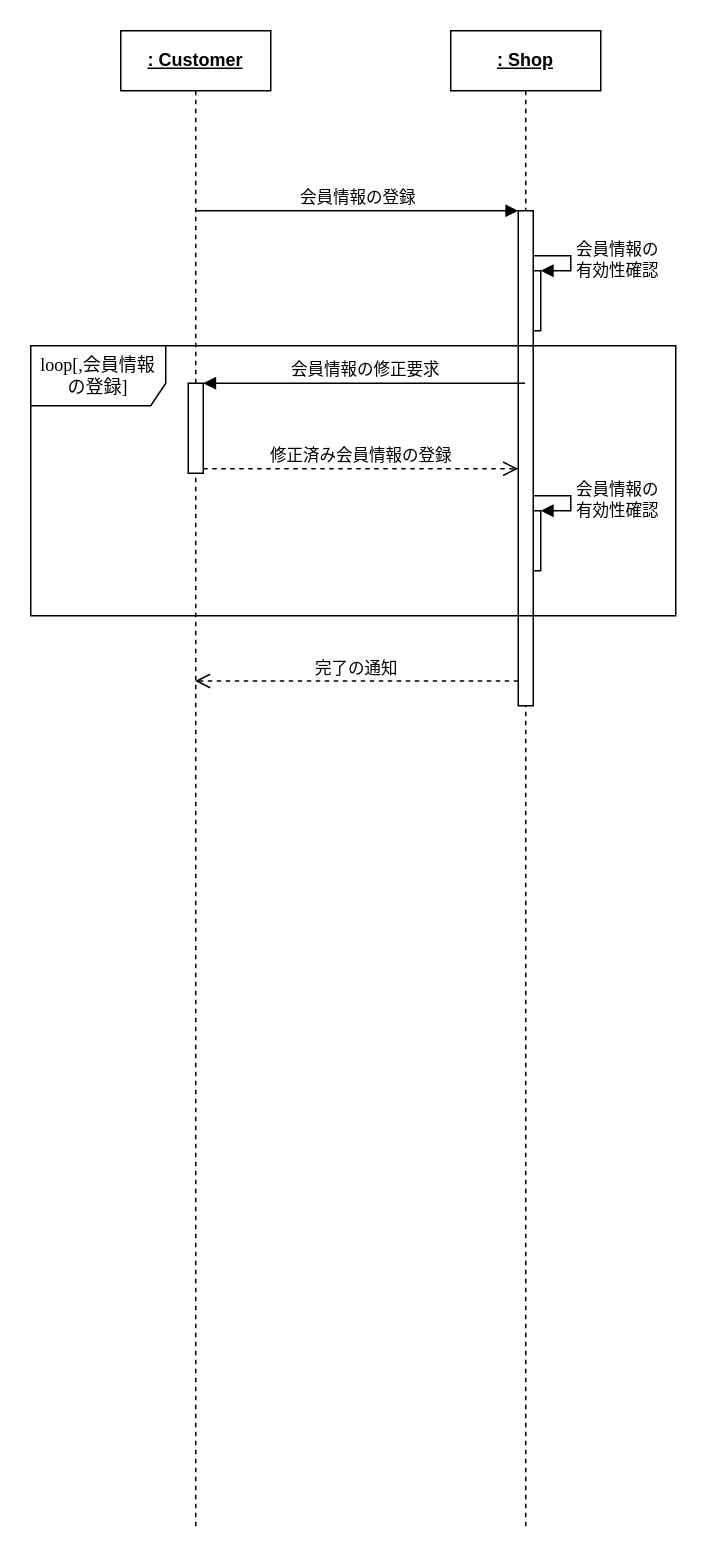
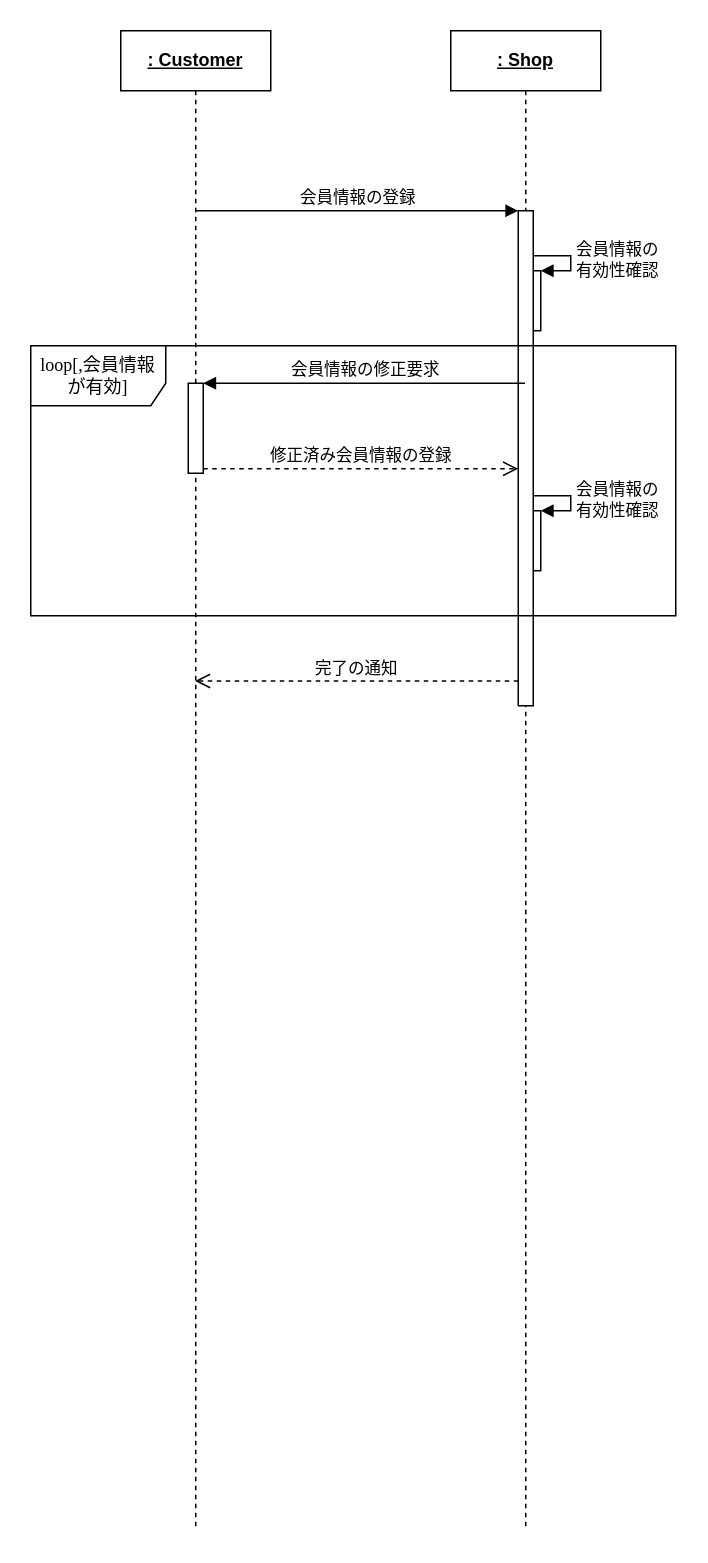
  <mxCell id="0" />
  <mxCell id="1" parent="0" />
  <mxCell id="2" value="&lt;u&gt;&lt;b&gt;: Customer&lt;/b&gt;&lt;/u&gt;" style="shape=umlLifeline;perimeter=lifelinePerimeter;whiteSpace=wrap;html=1;container=1;collapsible=0;recursiveResize=0;outlineConnect=0;" vertex="1" parent="1"><mxGeometry x="80" y="20" width="100" height="1000" as="geometry" /></mxCell>
  <mxCell id="3" value="" style="html=1;points=[];perimeter=orthogonalPerimeter;fontFamily=&quot;Roboto mono&quot;;fontSource=https%3A%2F%2Ffonts.googleapis.com%2Fcss%3Ffamily%3D%2522Roboto%2Bmono%2522;" vertex="1" parent="2"><mxGeometry x="45" y="235" width="10" height="60" as="geometry" /></mxCell>
  <mxCell id="4" value="&lt;u&gt;&lt;b&gt;: Shop&lt;/b&gt;&lt;/u&gt;" style="shape=umlLifeline;perimeter=lifelinePerimeter;whiteSpace=wrap;html=1;container=1;collapsible=0;recursiveResize=0;outlineConnect=0;" vertex="1" parent="1"><mxGeometry x="300" y="20" width="100" height="1000" as="geometry" /></mxCell>
  <mxCell id="5" value="" style="html=1;points=[];perimeter=orthogonalPerimeter;fontFamily=&quot;Roboto mono&quot;;fontSource=https%3A%2F%2Ffonts.googleapis.com%2Fcss%3Ffamily%3D%2522Roboto%2Bmono%2522;" vertex="1" parent="4"><mxGeometry x="50" y="160" width="10" height="40" as="geometry" /></mxCell>
  <mxCell id="6" value="会員情報の&lt;br&gt;有効性確認" style="edgeStyle=orthogonalEdgeStyle;html=1;align=left;spacingLeft=2;endArrow=block;rounded=0;entryX=1;entryY=0;fontFamily=&quot;Roboto mono&quot;;fontSource=https%3A%2F%2Ffonts.googleapis.com%2Fcss%3Ffamily%3D%2522Roboto%2Bmono%2522;" edge="1" target="5" parent="4"><mxGeometry relative="1" as="geometry"><mxPoint x="55" y="150" as="sourcePoint" /><Array as="points"><mxPoint x="80" y="150" /></Array></mxGeometry></mxCell>
  <mxCell id="7" value="" style="html=1;points=[];perimeter=orthogonalPerimeter;fontFamily=&quot;Roboto mono&quot;;fontSource=https%3A%2F%2Ffonts.googleapis.com%2Fcss%3Ffamily%3D%2522Roboto%2Bmono%2522;" vertex="1" parent="4"><mxGeometry x="50" y="320" width="10" height="40" as="geometry" /></mxCell>
  <mxCell id="8" value="会員情報の&lt;br&gt;有効性確認" style="edgeStyle=orthogonalEdgeStyle;html=1;align=left;spacingLeft=2;endArrow=block;rounded=0;entryX=1;entryY=0;fontFamily=&quot;Roboto mono&quot;;fontSource=https%3A%2F%2Ffonts.googleapis.com%2Fcss%3Ffamily%3D%2522Roboto%2Bmono%2522;" edge="1" parent="4" target="7"><mxGeometry relative="1" as="geometry"><mxPoint x="55" y="310" as="sourcePoint" /><Array as="points"><mxPoint x="80" y="310" /></Array></mxGeometry></mxCell>
  <mxCell id="9" value="" style="html=1;points=[];perimeter=orthogonalPerimeter;fontFamily=&quot;Roboto mono&quot;;fontSource=https%3A%2F%2Ffonts.googleapis.com%2Fcss%3Ffamily%3D%2522Roboto%2Bmono%2522;" vertex="1" parent="4"><mxGeometry x="45" y="120" width="10" height="330" as="geometry" /></mxCell>
  <mxCell id="10" value="会員情報の登録" style="html=1;verticalAlign=bottom;endArrow=block;entryX=0;entryY=0;fontFamily=&quot;Roboto mono&quot;;fontSource=https%3A%2F%2Ffonts.googleapis.com%2Fcss%3Ffamily%3D%2522Roboto%2Bmono%2522;" edge="1" target="9" parent="1" source="2"><mxGeometry relative="1" as="geometry"><mxPoint x="210" y="140" as="sourcePoint" /></mxGeometry></mxCell>
  <mxCell id="11" value="完了の通知" style="html=1;verticalAlign=bottom;endArrow=open;dashed=1;endSize=8;exitX=0;exitY=0.95;fontFamily=&quot;Roboto mono&quot;;fontSource=https%3A%2F%2Ffonts.googleapis.com%2Fcss%3Ffamily%3D%2522Roboto%2Bmono%2522;" edge="1" source="9" parent="1" target="2"><mxGeometry relative="1" as="geometry"><mxPoint x="210" y="216" as="targetPoint" /></mxGeometry></mxCell>
  <mxCell id="12" value="会員情報の修正要求" style="html=1;verticalAlign=bottom;endArrow=block;entryX=1;entryY=0;fontFamily=&quot;Roboto mono&quot;;fontSource=https%3A%2F%2Ffonts.googleapis.com%2Fcss%3Ffamily%3D%2522Roboto%2Bmono%2522;" edge="1" target="3" parent="1" source="4"><mxGeometry relative="1" as="geometry"><mxPoint x="190" y="220" as="sourcePoint" /></mxGeometry></mxCell>
  <mxCell id="13" value="修正済み会員情報の登録" style="html=1;verticalAlign=bottom;endArrow=open;dashed=1;endSize=8;exitX=1;exitY=0.95;fontFamily=&quot;Roboto mono&quot;;fontSource=https%3A%2F%2Ffonts.googleapis.com%2Fcss%3Ffamily%3D%2522Roboto%2Bmono%2522;" edge="1" source="3" parent="1" target="9"><mxGeometry relative="1" as="geometry"><mxPoint x="190" y="312" as="targetPoint" /></mxGeometry></mxCell>
- <mxCell id="14" value="loop[,会員情報の登録]" style="shape=umlFrame;whiteSpace=wrap;html=1;width=90;height=40;fontFamily=&quot;Roboto mono&quot;;fontSource=https%3A%2F%2Ffonts.googleapis.com%2Fcss%3Ffamily%3D%2522Roboto%2Bmono%2522;" vertex="1" parent="1"><mxGeometry x="20" y="230" width="430" height="180" as="geometry" /></mxCell>
+ <mxCell id="14" value="loop[,会員情報が有効]" style="shape=umlFrame;whiteSpace=wrap;html=1;width=90;height=40;fontFamily=&quot;Roboto mono&quot;;fontSource=https%3A%2F%2Ffonts.googleapis.com%2Fcss%3Ffamily%3D%2522Roboto%2Bmono%2522;" vertex="1" parent="1"><mxGeometry x="20" y="230" width="430" height="180" as="geometry" /></mxCell>
